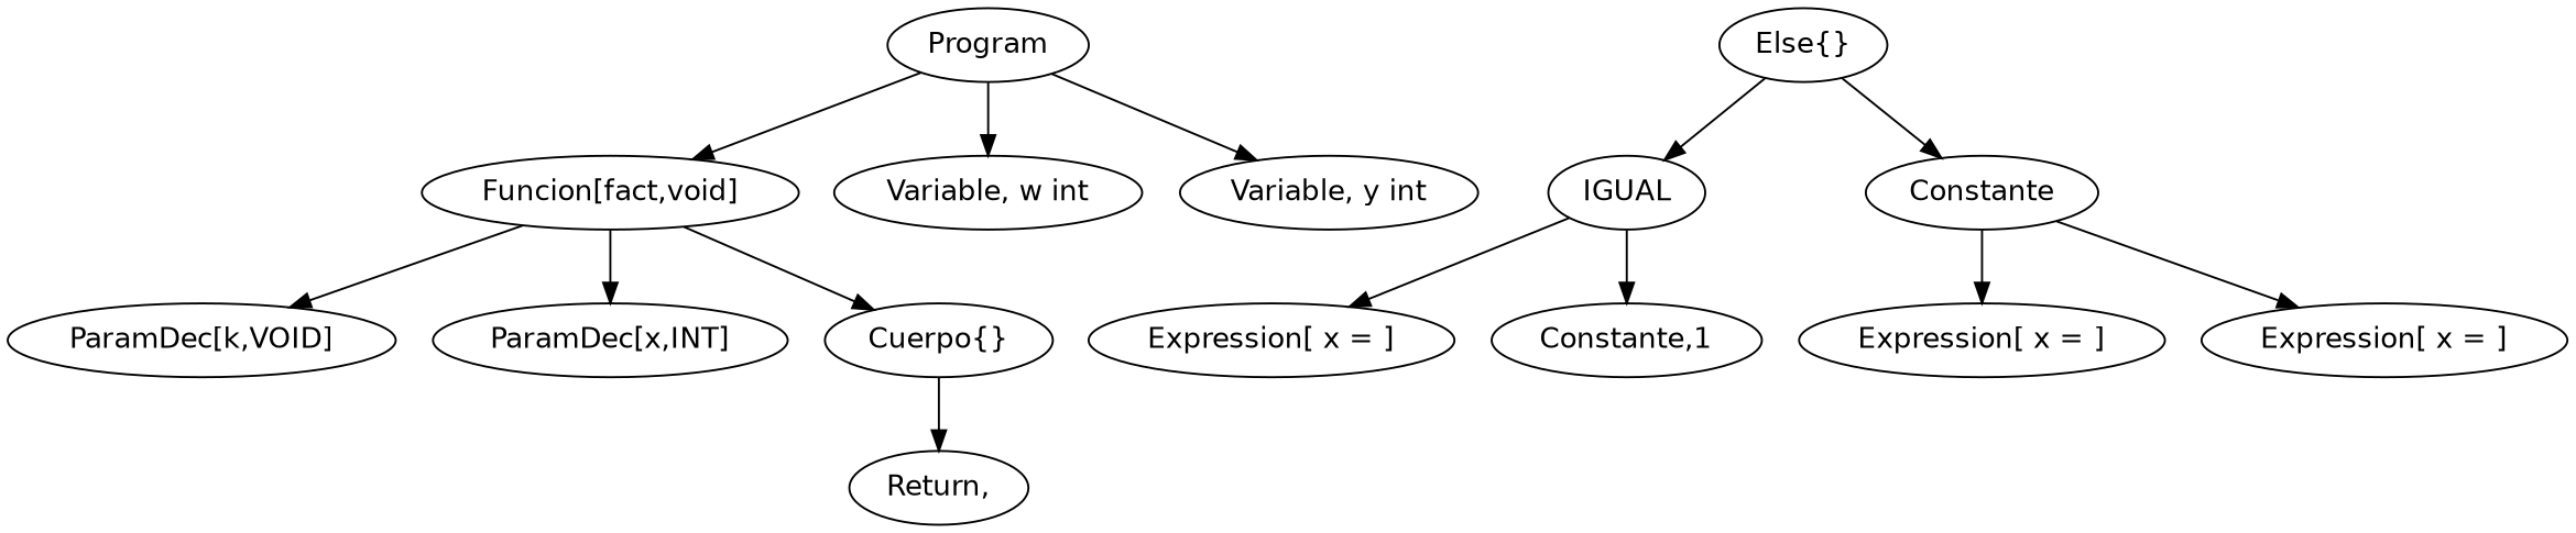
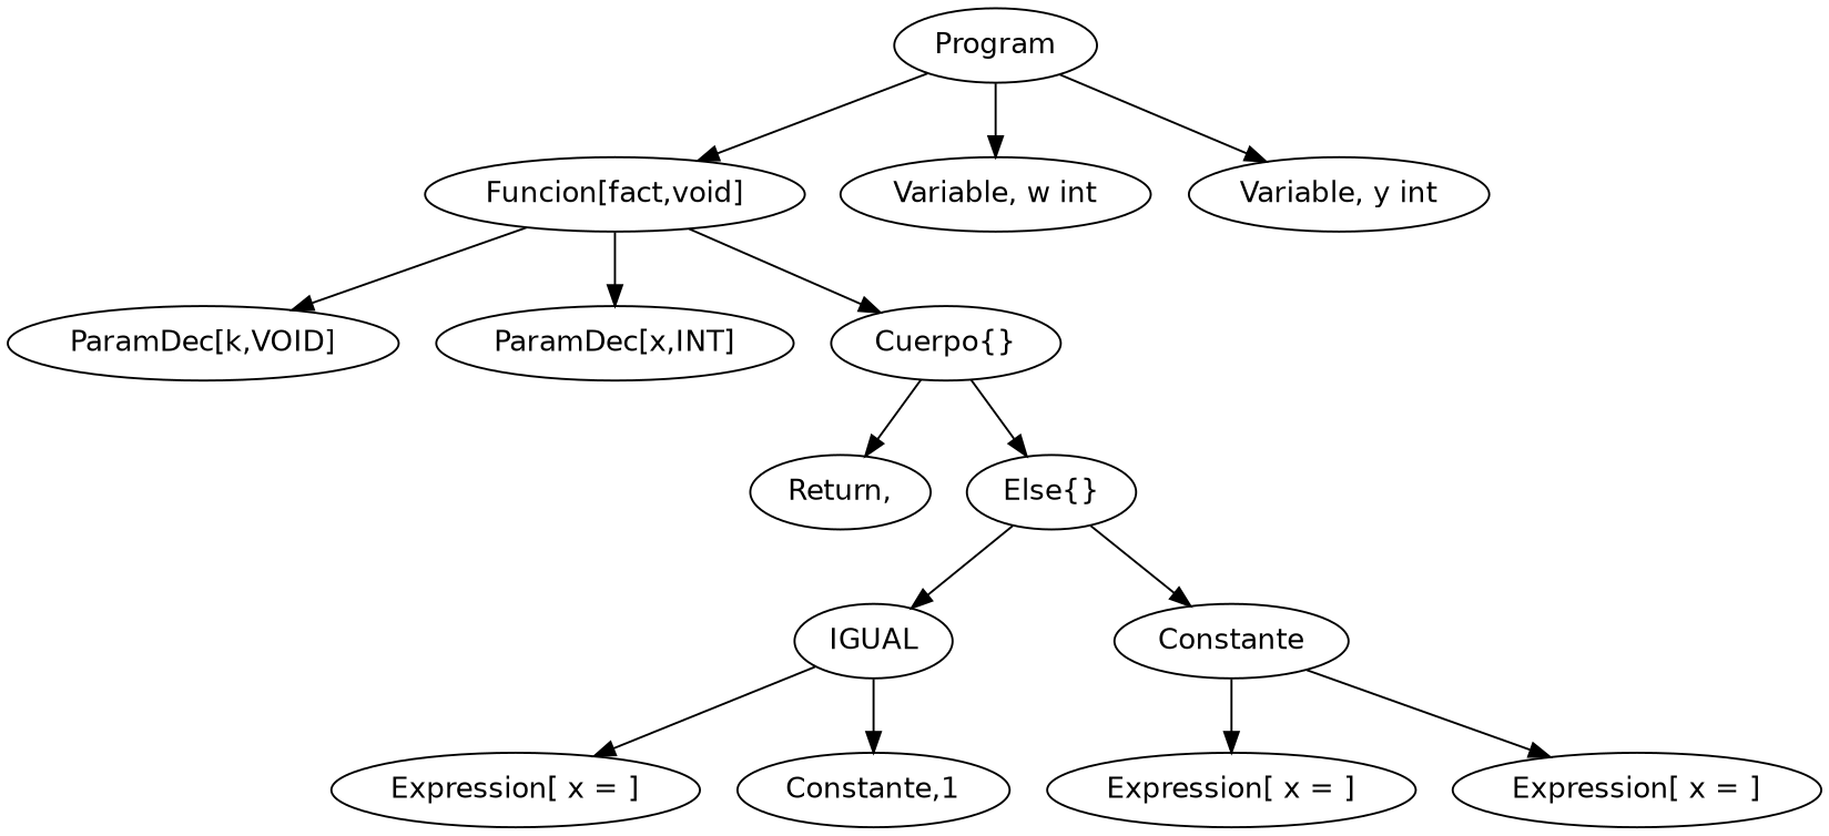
  digraph {
    fontname="DejaVu Sans"
    node [fontname="DejaVu Sans"]
    edge [fontname="DejaVu Sans"]
    n1 [label=Program]
    n2 [label="Funcion[fact,void]"]
    n3 [label="Variable, w int"]
    n4 [label="Variable, y int"]
    n5 [label="ParamDec[k,VOID]"]
    n6 [label="ParamDec[x,INT]"]
    n7 [label="Cuerpo{}"]
    n8 [label="Return,"]
    n9 [label="Else{}"]
    n10 [label=IGUAL]
    n11 [label=Constante]
    n12 [label="Expression[ x = ]"]
    n13 [label="Constante,1"]
    n14 [label="Expression[ x = ]"]
    n15 [label="Expression[ x = ]"]
    n1 -> n2
    n1 -> n3
    n1 -> n4
    n2 -> n5
    n2 -> n6
    n2 -> n7
    n7 -> n8
+   n7 -> n9
    n9 -> n10
    n9 -> n11
    n10 -> n12
    n10 -> n13
    n11 -> n14
    n11 -> n15
  }
